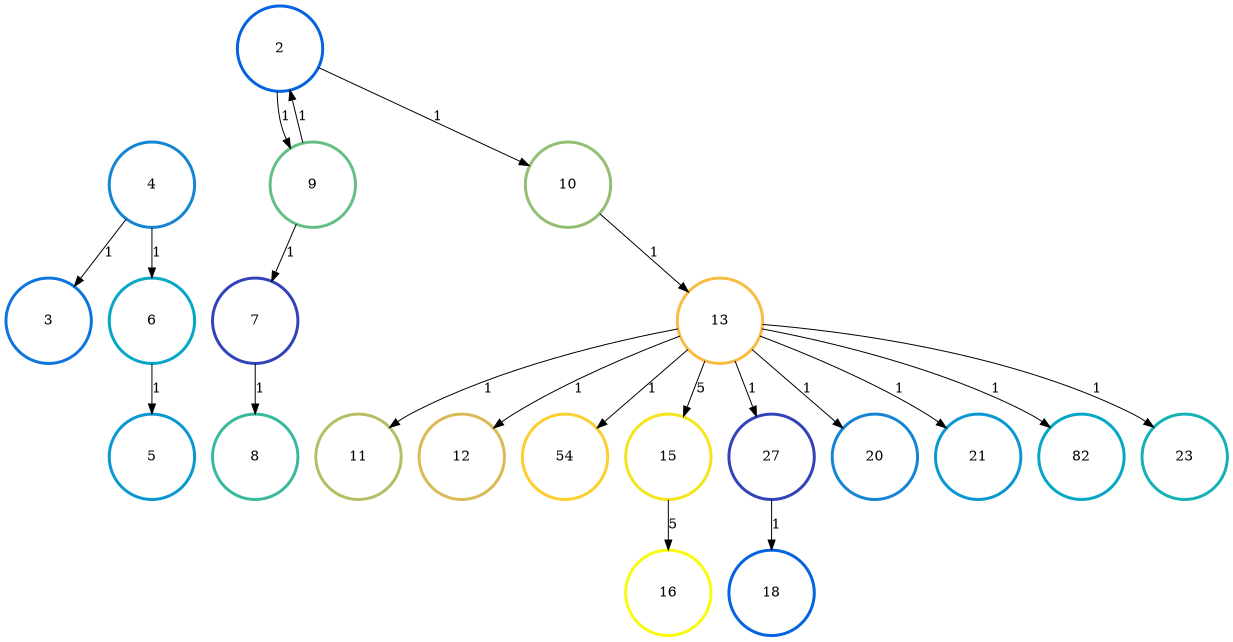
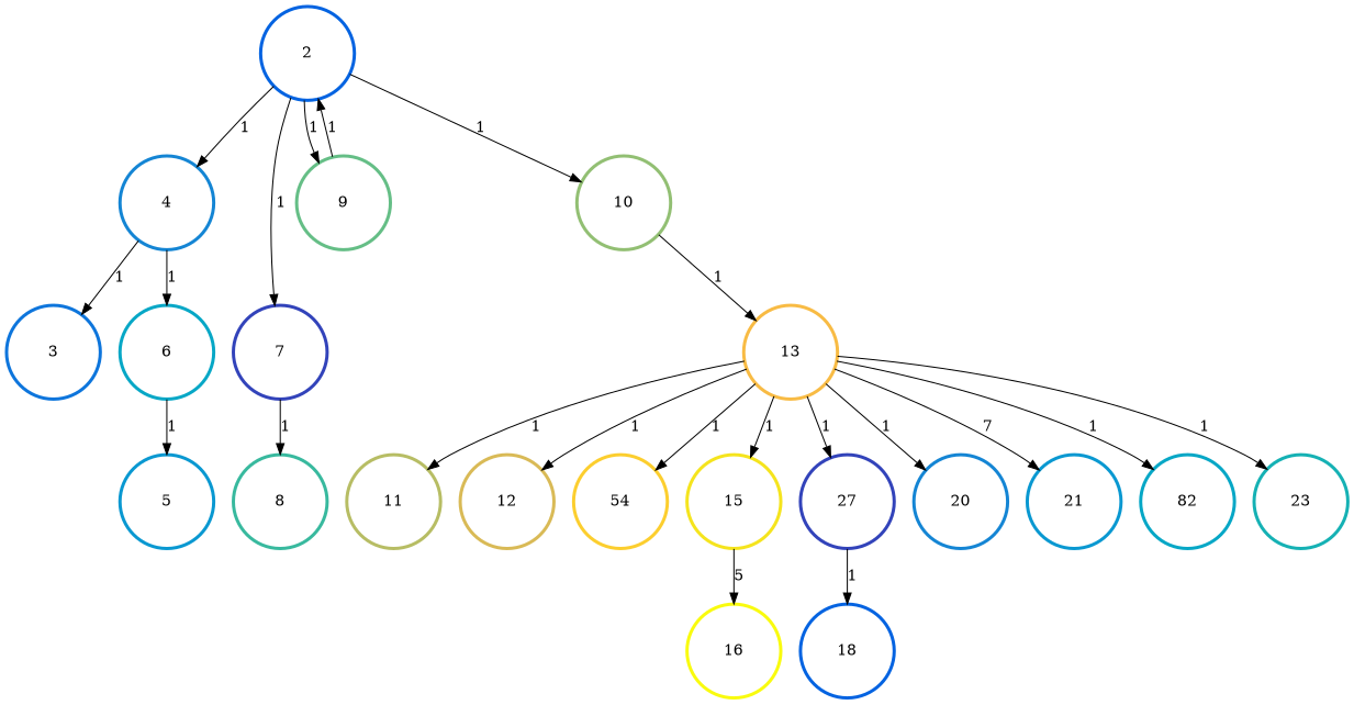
  digraph {
    rankdir=TB
    node [color="#0363E1" penwidth=3]
    edge [color=black penwidth=1]
    n1 [height=1.2 label=2 width=1.2]
    n2 [color="#1485D4" height=1.2 label=4 width=1.2]
    n3 [color="#3243BA" height=1.2 label=7 width=1.2]
    n4 [color="#65BE86" height=1.2 label=9 width=1.2]
    n5 [color="#92BF73" height=1.2 label=10 width=1.2]
    n6 [color="#0D75DC" height=1.2 label=3 width=1.2]
    n7 [color="#06A7C6" height=1.2 label=6 width=1.2]
    n8 [color="#38B99E" height=1.2 label=8 width=1.2]
    n9 [color="#F8BB44" height=1.2 label=13 width=1.2]
    n10 [color="#0998D1" height=1.2 label=5 width=1.2]
    n11 [color="#B7BD64" height=1.2 label=11 width=1.2]
    n12 [color="#D9BA56" height=1.2 label=12 width=1.2]
    n13 [color="#FCCE2E" height=1.2 label=54 width=1.2]
    n14 [color="#F5E41D" height=1.2 label=15 width=1.2]
    n15 [color="#3243BA" height=1.2 label=27 width=1.2]
    n16 [color="#1485D4" height=1.2 label=20 width=1.2]
    n17 [color="#0998D1" height=1.2 label=21 width=1.2]
    n18 [color="#06A7C6" height=1.2 label=82 width=1.2]
    n19 [color="#15B1B4" height=1.2 label=23 width=1.2]
    n20 [color="#F9FB0E" height=1.2 label=16 width=1.2]
    n21 [height=1.2 label=18 width=1.2]
-   n4 -> n3 [label=1]
+   n1 -> n2 [label=1]
+   n1 -> n3 [label=1]
    n1 -> n4 [label=1]
    n1 -> n5 [label=1]
    n2 -> n6 [label=1]
    n2 -> n7 [label=1]
    n3 -> n8 [label=1]
    n4 -> n1 [label=1]
    n5 -> n9 [label=1]
    n7 -> n10 [label=1]
    n9 -> n11 [label=1]
    n9 -> n12 [label=1]
    n9 -> n13 [label=1]
-   n9 -> n14 [label=5]
+   n9 -> n14 [label=1]
    n9 -> n15 [label=1]
    n9 -> n16 [label=1]
-   n9 -> n17 [label=1]
+   n9 -> n17 [label=7]
    n9 -> n18 [label=1]
    n9 -> n19 [label=1]
    n14 -> n20 [label=5]
    n15 -> n21 [label=1]
  }
